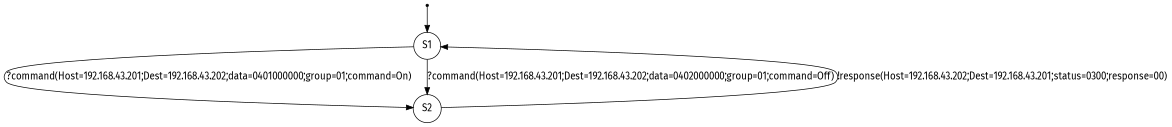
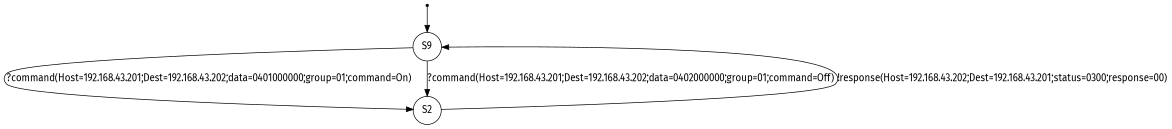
  digraph {
    fontname="Fira Sans"
    node [fontname="Fira Sans" shape=circle]
    edge [fontname="Fira Sans"]
    S00 [shape=point]
-   n2 [label=S1]
+   n2 [label=S9]
    n3 [label=S2]
    S00 -> n2
    n2 -> n3 [label="?command(Host=192.168.43.201;Dest=192.168.43.202;data=0401000000;group=01;command=On)"]
    n2 -> n3 [label="?command(Host=192.168.43.201;Dest=192.168.43.202;data=0402000000;group=01;command=Off)"]
    n3 -> n2 [label="!response(Host=192.168.43.202;Dest=192.168.43.201;status=0300;response=00)"]
  }
